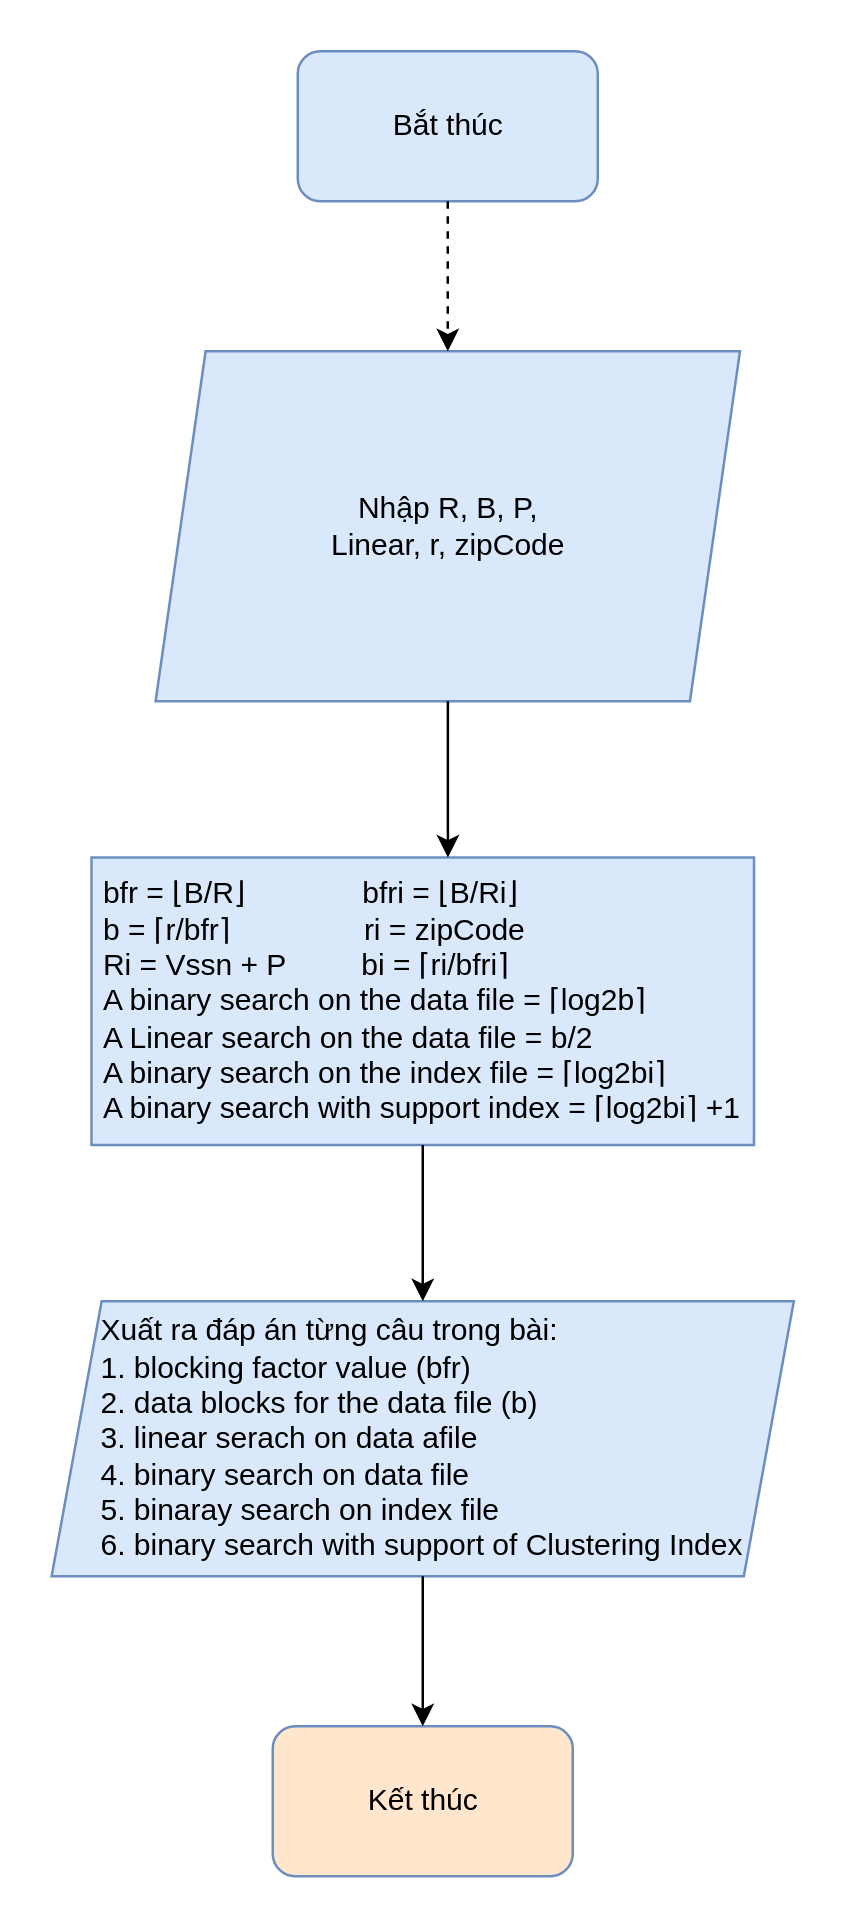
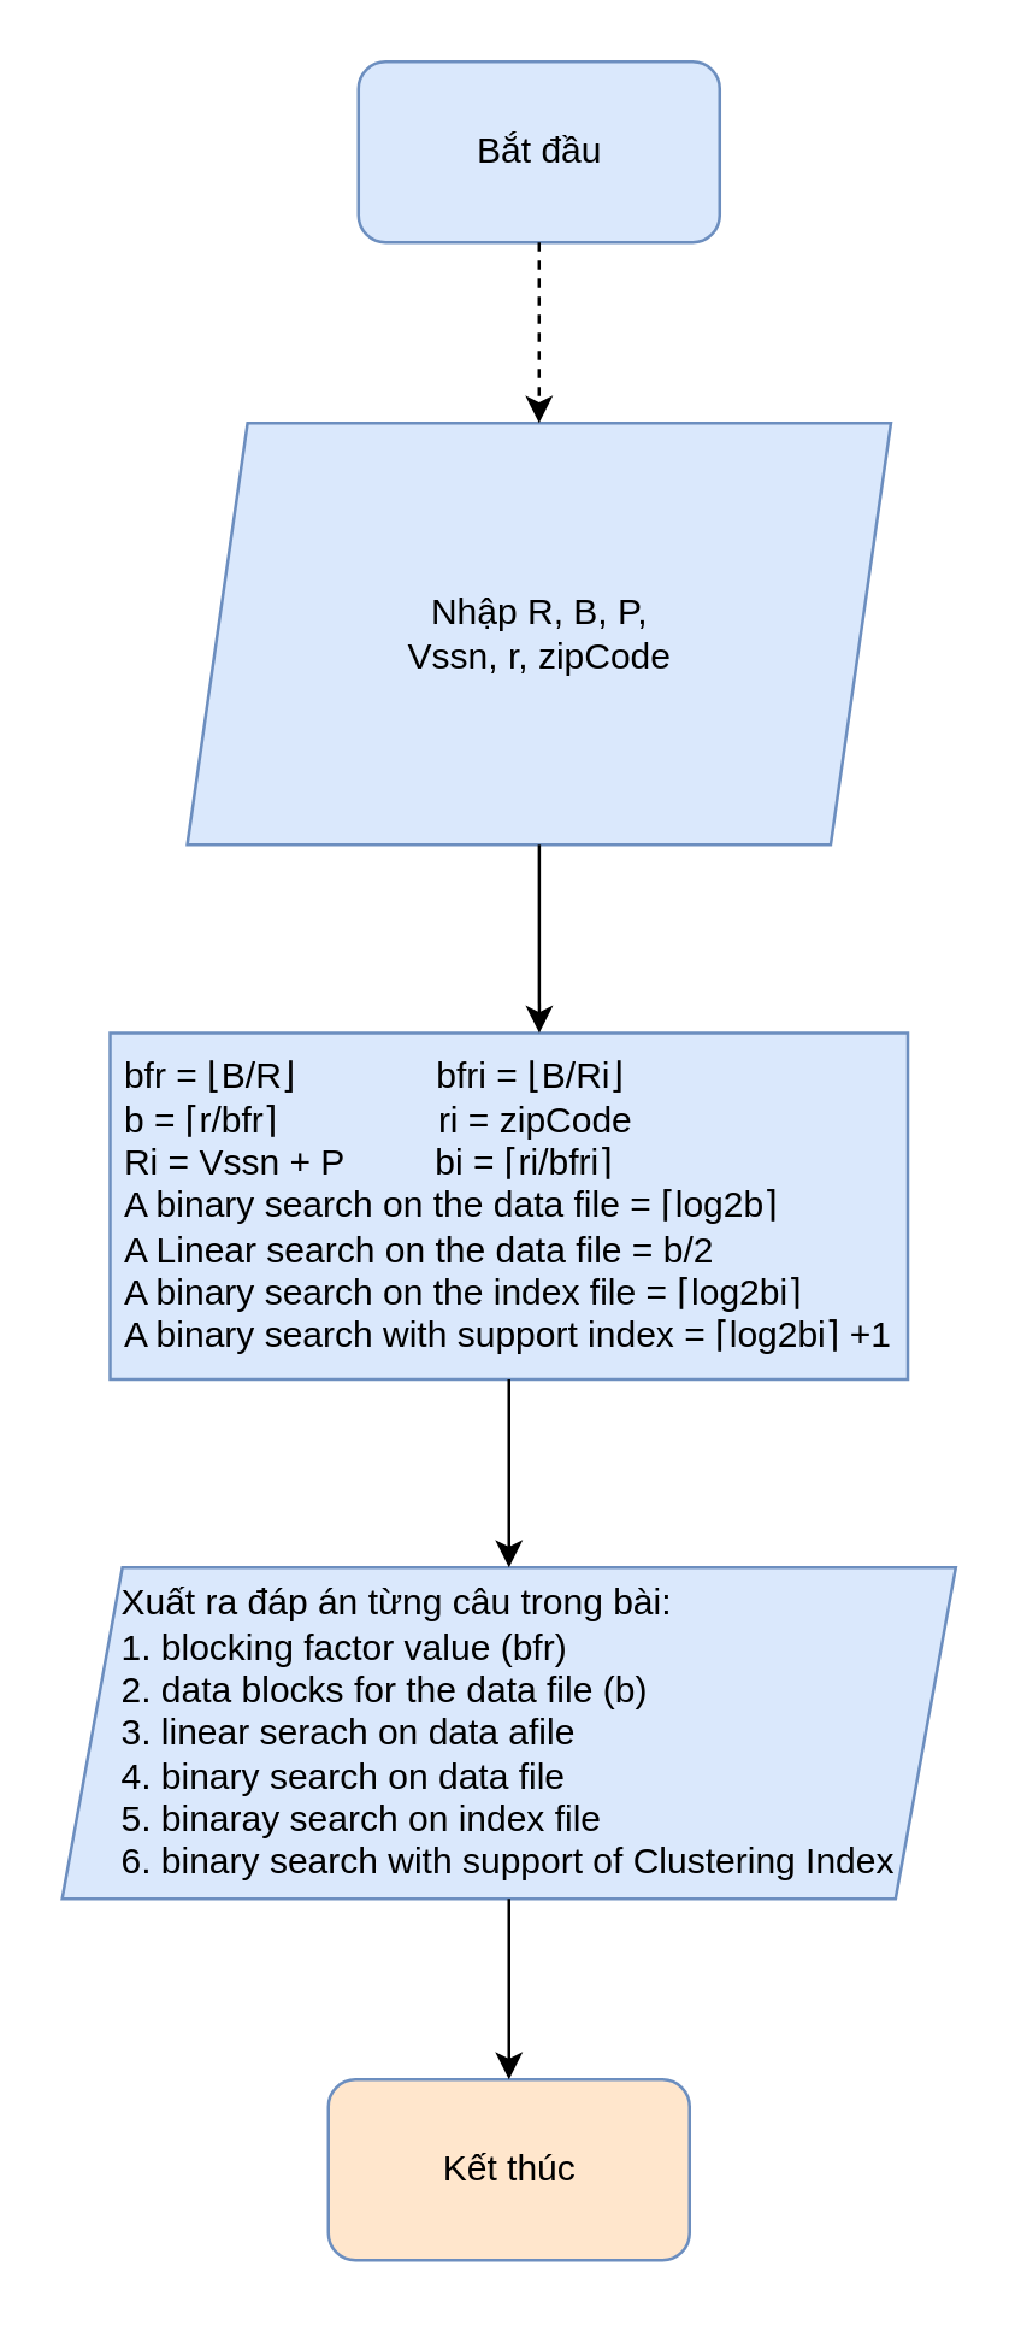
  <mxCell id="0" />
  <mxCell id="1" parent="0" />
- <mxCell id="2" value="Bắt thúc" style="rounded=1;whiteSpace=wrap;html=1;fillColor=#dae8fc;strokeColor=#6c8ebf;" parent="1" vertex="1"><mxGeometry x="118.51" y="20" width="120" height="60" as="geometry" /></mxCell>
- <mxCell id="3" value="Nhập R, B, P,&lt;br&gt;Linear, r, zipCode" style="shape=parallelogram;perimeter=parallelogramPerimeter;whiteSpace=wrap;html=1;fixedSize=1;fillColor=#dae8fc;strokeColor=#6c8ebf;" parent="1" vertex="1"><mxGeometry x="61.64" y="140" width="233.75" height="140" as="geometry" /></mxCell>
+ <mxCell id="2" value="Bắt đầu" style="rounded=1;whiteSpace=wrap;html=1;fillColor=#dae8fc;strokeColor=#6c8ebf;" parent="1" vertex="1"><mxGeometry x="118.51" y="20" width="120" height="60" as="geometry" /></mxCell>
+ <mxCell id="3" value="Nhập R, B, P,&lt;br&gt;Vssn, r, zipCode" style="shape=parallelogram;perimeter=parallelogramPerimeter;whiteSpace=wrap;html=1;fixedSize=1;fillColor=#dae8fc;strokeColor=#6c8ebf;" parent="1" vertex="1"><mxGeometry x="61.64" y="140" width="233.75" height="140" as="geometry" /></mxCell>
  <mxCell id="4" value="&lt;div style=&quot;text-align: justify&quot;&gt;&lt;span&gt;bfr = ⌊B/R⌋&amp;nbsp;&amp;nbsp; &amp;nbsp; &amp;nbsp; &amp;nbsp; &amp;nbsp; &amp;nbsp; &amp;nbsp;bfri = ⌊B/Ri⌋&lt;/span&gt;&lt;br&gt;&lt;/div&gt;&lt;div style=&quot;text-align: justify&quot;&gt;&lt;span&gt;b = ⌈r/bfr⌉&amp;nbsp; &amp;nbsp; &amp;nbsp; &amp;nbsp; &amp;nbsp; &amp;nbsp; &amp;nbsp; &amp;nbsp; ri = zipCode&lt;/span&gt;&lt;/div&gt;&lt;div style=&quot;text-align: justify&quot;&gt;&lt;span&gt;Ri = Vssn + P&amp;nbsp; &amp;nbsp; &amp;nbsp; &amp;nbsp; &amp;nbsp;bi = ⌈ri/bfri⌉&lt;/span&gt;&lt;/div&gt;&lt;div style=&quot;text-align: justify&quot;&gt;&lt;span&gt;A binary search on the data file = ⌈log2b⌉&lt;/span&gt;&lt;/div&gt;&lt;div style=&quot;text-align: justify&quot;&gt;&lt;span&gt;A Linear search on the data file = b/2&lt;/span&gt;&lt;/div&gt;&lt;div style=&quot;text-align: justify&quot;&gt;&lt;span&gt;A binary search on the index file = ⌈log2bi⌉&lt;/span&gt;&lt;/div&gt;&lt;div style=&quot;text-align: justify&quot;&gt;&lt;span&gt;A binary search with support index = ⌈log2bi⌉ +1&lt;/span&gt;&lt;/div&gt;" style="rounded=0;whiteSpace=wrap;html=1;fillColor=#dae8fc;strokeColor=#6c8ebf;" parent="1" vertex="1"><mxGeometry x="36" y="342.5" width="265" height="115" as="geometry" /></mxCell>
  <mxCell id="5" value="" style="endArrow=classic;html=1;rounded=0;dashed=1;" parent="1" source="2" target="3" edge="1"><mxGeometry width="50" height="50" relative="1" as="geometry"><mxPoint x="146" y="300" as="sourcePoint" /><mxPoint x="196" y="250" as="targetPoint" /></mxGeometry></mxCell>
  <mxCell id="6" value="" style="endArrow=classic;html=1;rounded=0;entryX=0.538;entryY=0;entryDx=0;entryDy=0;entryPerimeter=0;" parent="1" source="3" target="4" edge="1"><mxGeometry width="50" height="50" relative="1" as="geometry"><mxPoint x="156" y="310" as="sourcePoint" /><mxPoint x="206" y="260" as="targetPoint" /></mxGeometry></mxCell>
  <mxCell id="7" value="&lt;div style=&quot;text-align: justify&quot;&gt;&lt;span&gt;Xuất ra đáp án từng câu trong bài:&lt;/span&gt;&lt;/div&gt;&lt;div style=&quot;text-align: justify&quot;&gt;&lt;span&gt;1. blocking factor value (bfr)&lt;/span&gt;&lt;/div&gt;&lt;div style=&quot;text-align: justify&quot;&gt;&lt;span&gt;2. data blocks for the data file (b)&lt;/span&gt;&lt;/div&gt;&lt;div style=&quot;text-align: justify&quot;&gt;&lt;span&gt;3. linear serach on data afile&lt;/span&gt;&lt;/div&gt;&lt;div style=&quot;text-align: justify&quot;&gt;&lt;span&gt;4. binary search on data file&lt;/span&gt;&lt;/div&gt;&lt;div style=&quot;text-align: justify&quot;&gt;&lt;span&gt;5. binaray search on index file&lt;/span&gt;&lt;/div&gt;&lt;div style=&quot;text-align: justify&quot;&gt;&lt;span&gt;6. binary search with support of Clustering Index&lt;/span&gt;&lt;/div&gt;" style="shape=parallelogram;perimeter=parallelogramPerimeter;whiteSpace=wrap;html=1;fixedSize=1;fillColor=#dae8fc;strokeColor=#6c8ebf;align=center;" parent="1" vertex="1"><mxGeometry x="20.06" y="520" width="296.87" height="110" as="geometry" /></mxCell>
  <mxCell id="8" value="" style="endArrow=classic;html=1;rounded=0;" parent="1" source="4" target="7" edge="1"><mxGeometry width="50" height="50" relative="1" as="geometry"><mxPoint x="188.538" y="310" as="sourcePoint" /><mxPoint x="188.57" y="352" as="targetPoint" /></mxGeometry></mxCell>
  <mxCell id="9" value="Kết thúc" style="rounded=1;whiteSpace=wrap;html=1;fillColor=#ffe6cc;strokeColor=#6c8ebf;" parent="1" vertex="1"><mxGeometry x="108.5" y="690" width="120" height="60" as="geometry" /></mxCell>
  <mxCell id="10" value="" style="endArrow=classic;html=1;rounded=0;" parent="1" source="7" target="9" edge="1"><mxGeometry width="50" height="50" relative="1" as="geometry"><mxPoint x="178.498" y="467" as="sourcePoint" /><mxPoint x="178.497" y="530" as="targetPoint" /></mxGeometry></mxCell>
